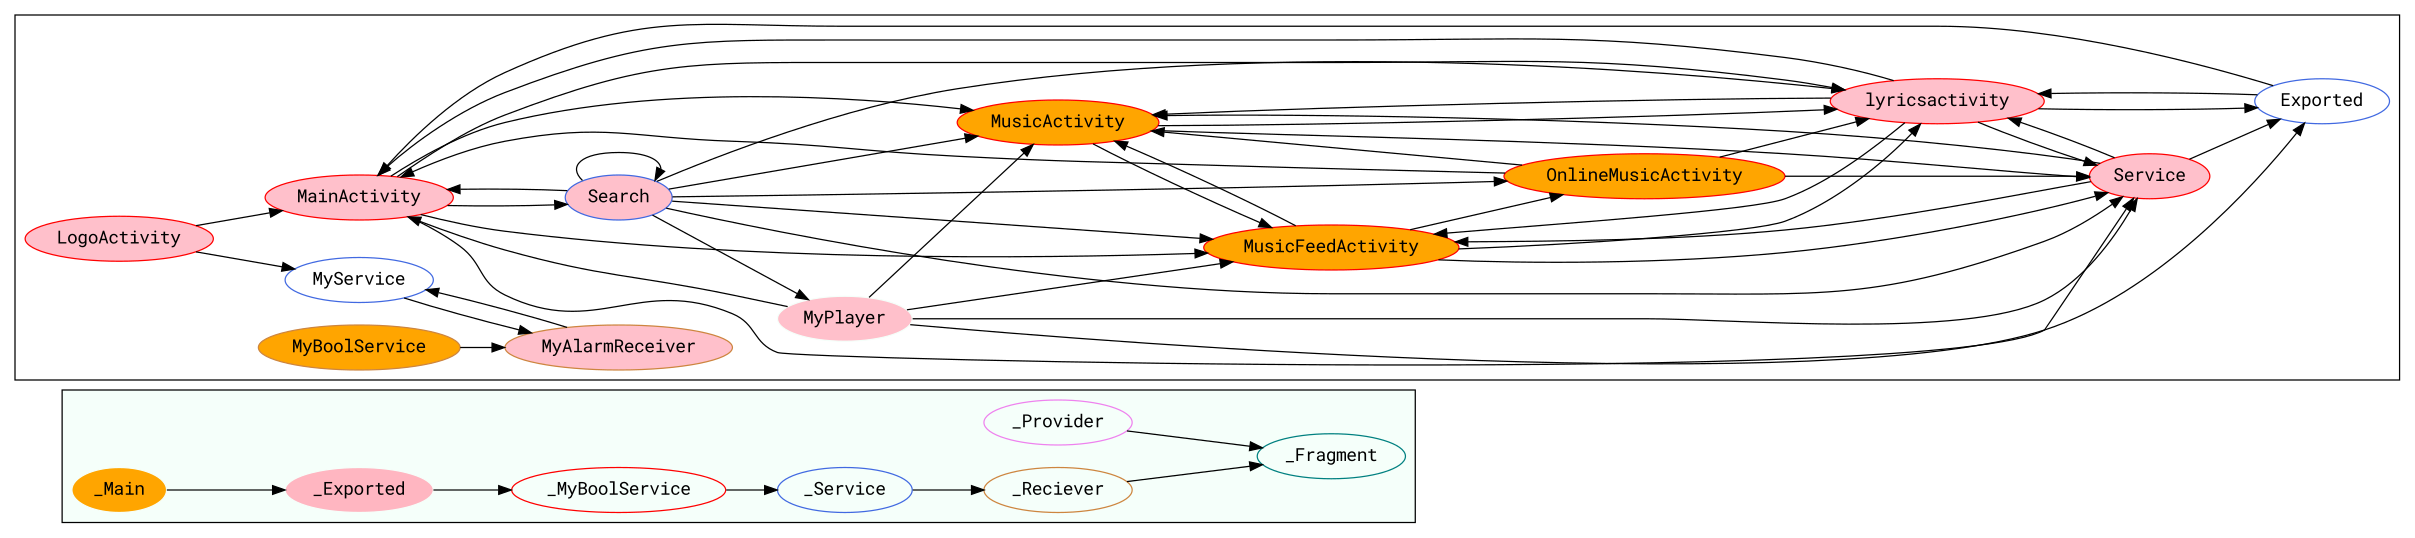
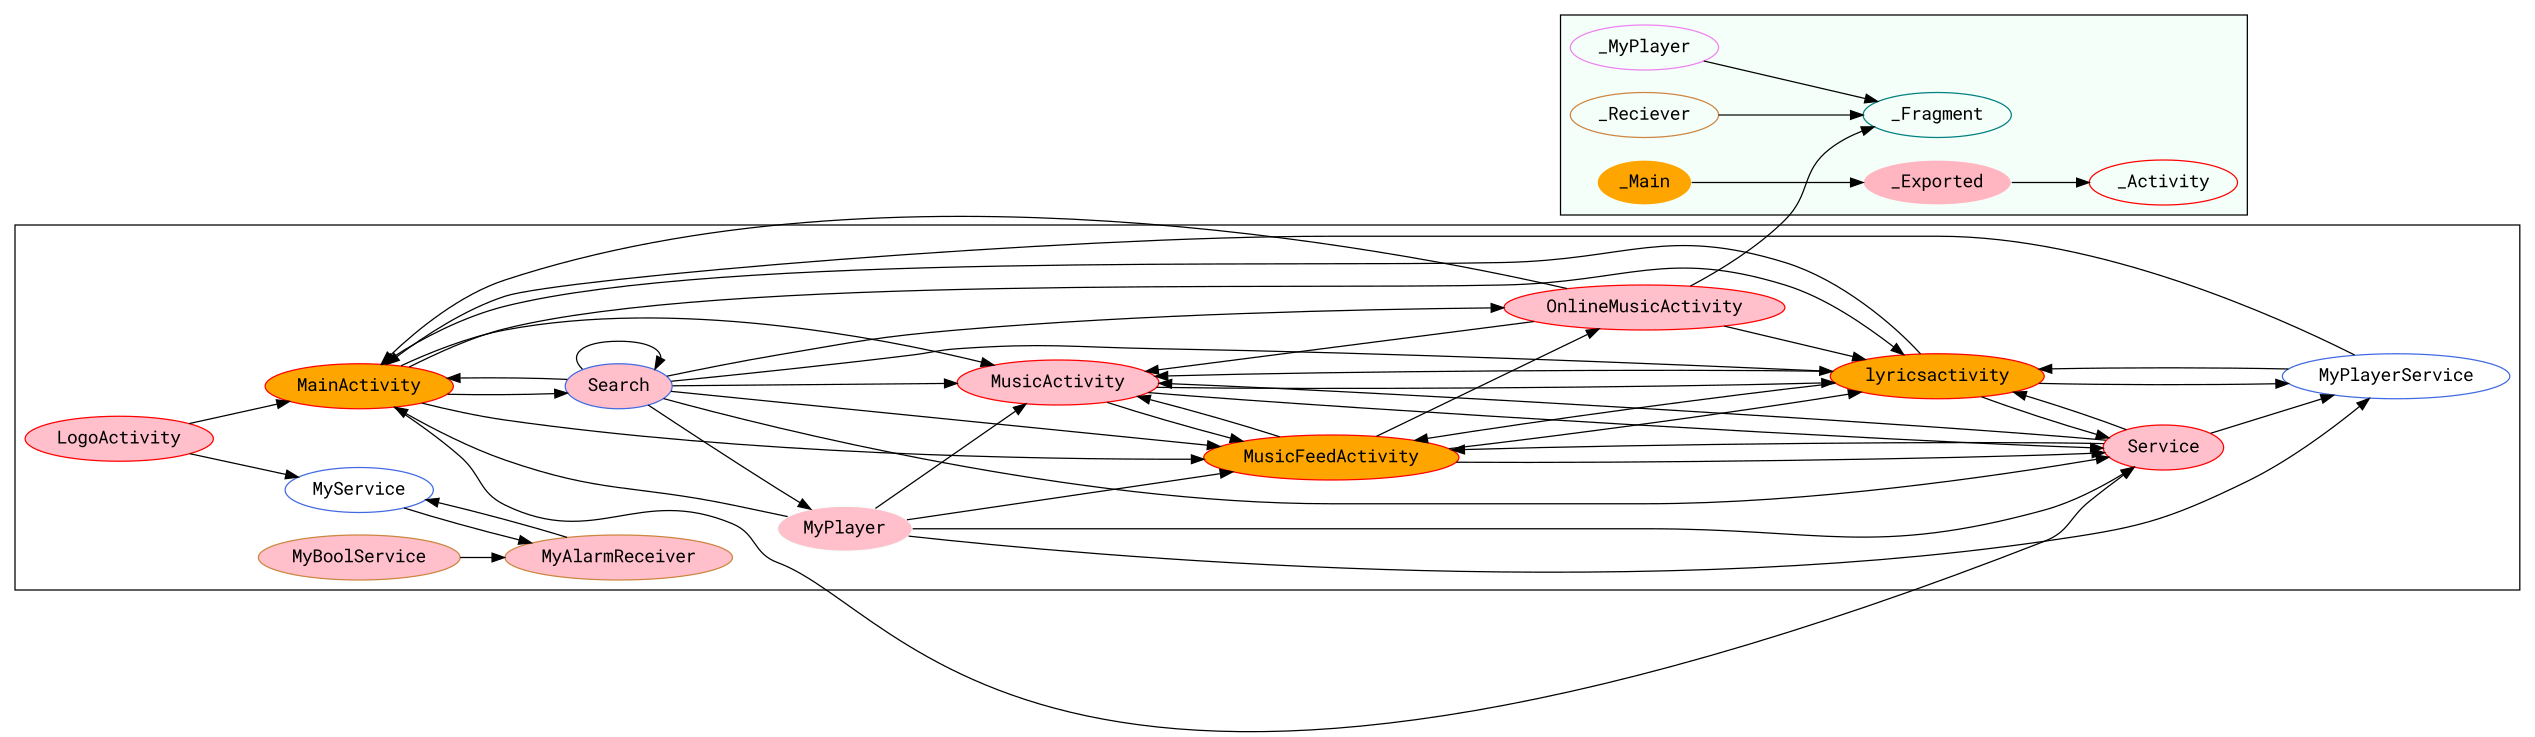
  digraph {
    fontname="Roboto Mono"
    rankdir=LR
    node [color=red fontname="Roboto Mono" fillcolor=pink style=filled]
    edge [fontname="Roboto Mono"]
-   _Activity [label=_MyBoolService fillcolor="" style=""]
-   _Service [color=royalblue fillcolor="" style=""]
+   _Activity [fillcolor="" style=""]
    _Reciever [color=peru fillcolor="" style=""]
-   _Provider [color=violet fillcolor="" style=""]
+   _Provider [color=violet label=_MyPlayer fillcolor="" style=""]
    _Fragment [color=teal fillcolor="" style=""]
    _Main [color=mintcream fillcolor=orange]
    _Exported [color=mintcream fillcolor=lightpink]
    LogoActivity
-   MainActivity
+   MainActivity [fillcolor=orange]
    MyService [color=royalblue fillcolor="" style=""]
-   MusicActivity [fillcolor=orange]
+   MusicActivity
    MusicFeedActivity [fillcolor=orange]
    Search [color=royalblue]
    n14 [label=Service]
-   lyricsactivity
-   MyPlayerService [color=royalblue label=Exported fillcolor="" style=""]
-   OnlineMusicActivity [fillcolor=orange]
+   lyricsactivity [fillcolor=orange]
+   MyPlayerService [color=royalblue fillcolor="" style=""]
+   OnlineMusicActivity
    MyPlayer [color=mintcream]
    MyAlarmReceiver [color=peru]
-   MyBoolService [color=peru fillcolor=orange]
+   MyBoolService [color=peru]
    subgraph cluster_1 {
      bgcolor=mintcream
      _Activity
-     _Service
      _Reciever
      _Provider
      _Fragment
      _Main
      _Exported
    }
    subgraph cluster_2 {
      LogoActivity
      MainActivity
      MyService
      MusicActivity
      MusicFeedActivity
      Search
      n14
      lyricsactivity
      MyPlayerService
      OnlineMusicActivity
      MyPlayer
      MyAlarmReceiver
      MyBoolService
    }
-   _Activity -> _Service
-   _Service -> _Reciever
    _Reciever -> _Fragment
    _Provider -> _Fragment
    _Main -> _Exported
    _Exported -> _Activity
    LogoActivity -> MainActivity
    LogoActivity -> MyService
    MainActivity -> MusicActivity
    MainActivity -> MusicFeedActivity
    MainActivity -> Search
    MainActivity -> n14
    MainActivity -> lyricsactivity
    MyService -> MyAlarmReceiver
    MusicActivity -> MusicFeedActivity
    MusicActivity -> n14
    MusicActivity -> lyricsactivity
    MusicFeedActivity -> MusicActivity
    MusicFeedActivity -> n14
    MusicFeedActivity -> lyricsactivity
    MusicFeedActivity -> OnlineMusicActivity
    Search -> MainActivity
    Search -> MusicActivity
    Search -> MusicFeedActivity
    Search -> Search
    Search -> n14
    Search -> lyricsactivity
    Search -> OnlineMusicActivity
    Search -> MyPlayer
    n14 -> MusicActivity
    n14 -> MusicFeedActivity
    n14 -> lyricsactivity
    n14 -> MyPlayerService
    lyricsactivity -> MainActivity
    lyricsactivity -> MusicActivity
    lyricsactivity -> MusicFeedActivity
    lyricsactivity -> n14
    lyricsactivity -> MyPlayerService
    MyPlayerService -> MainActivity
    MyPlayerService -> lyricsactivity
    OnlineMusicActivity -> MainActivity
    OnlineMusicActivity -> MusicActivity
-   OnlineMusicActivity -> n14
+   OnlineMusicActivity -> _Fragment
    OnlineMusicActivity -> lyricsactivity
    MyPlayer -> MainActivity
    MyPlayer -> MusicActivity
    MyPlayer -> MusicFeedActivity
    MyPlayer -> n14
    MyPlayer -> MyPlayerService
    MyAlarmReceiver -> MyService
    MyBoolService -> MyAlarmReceiver
  }
